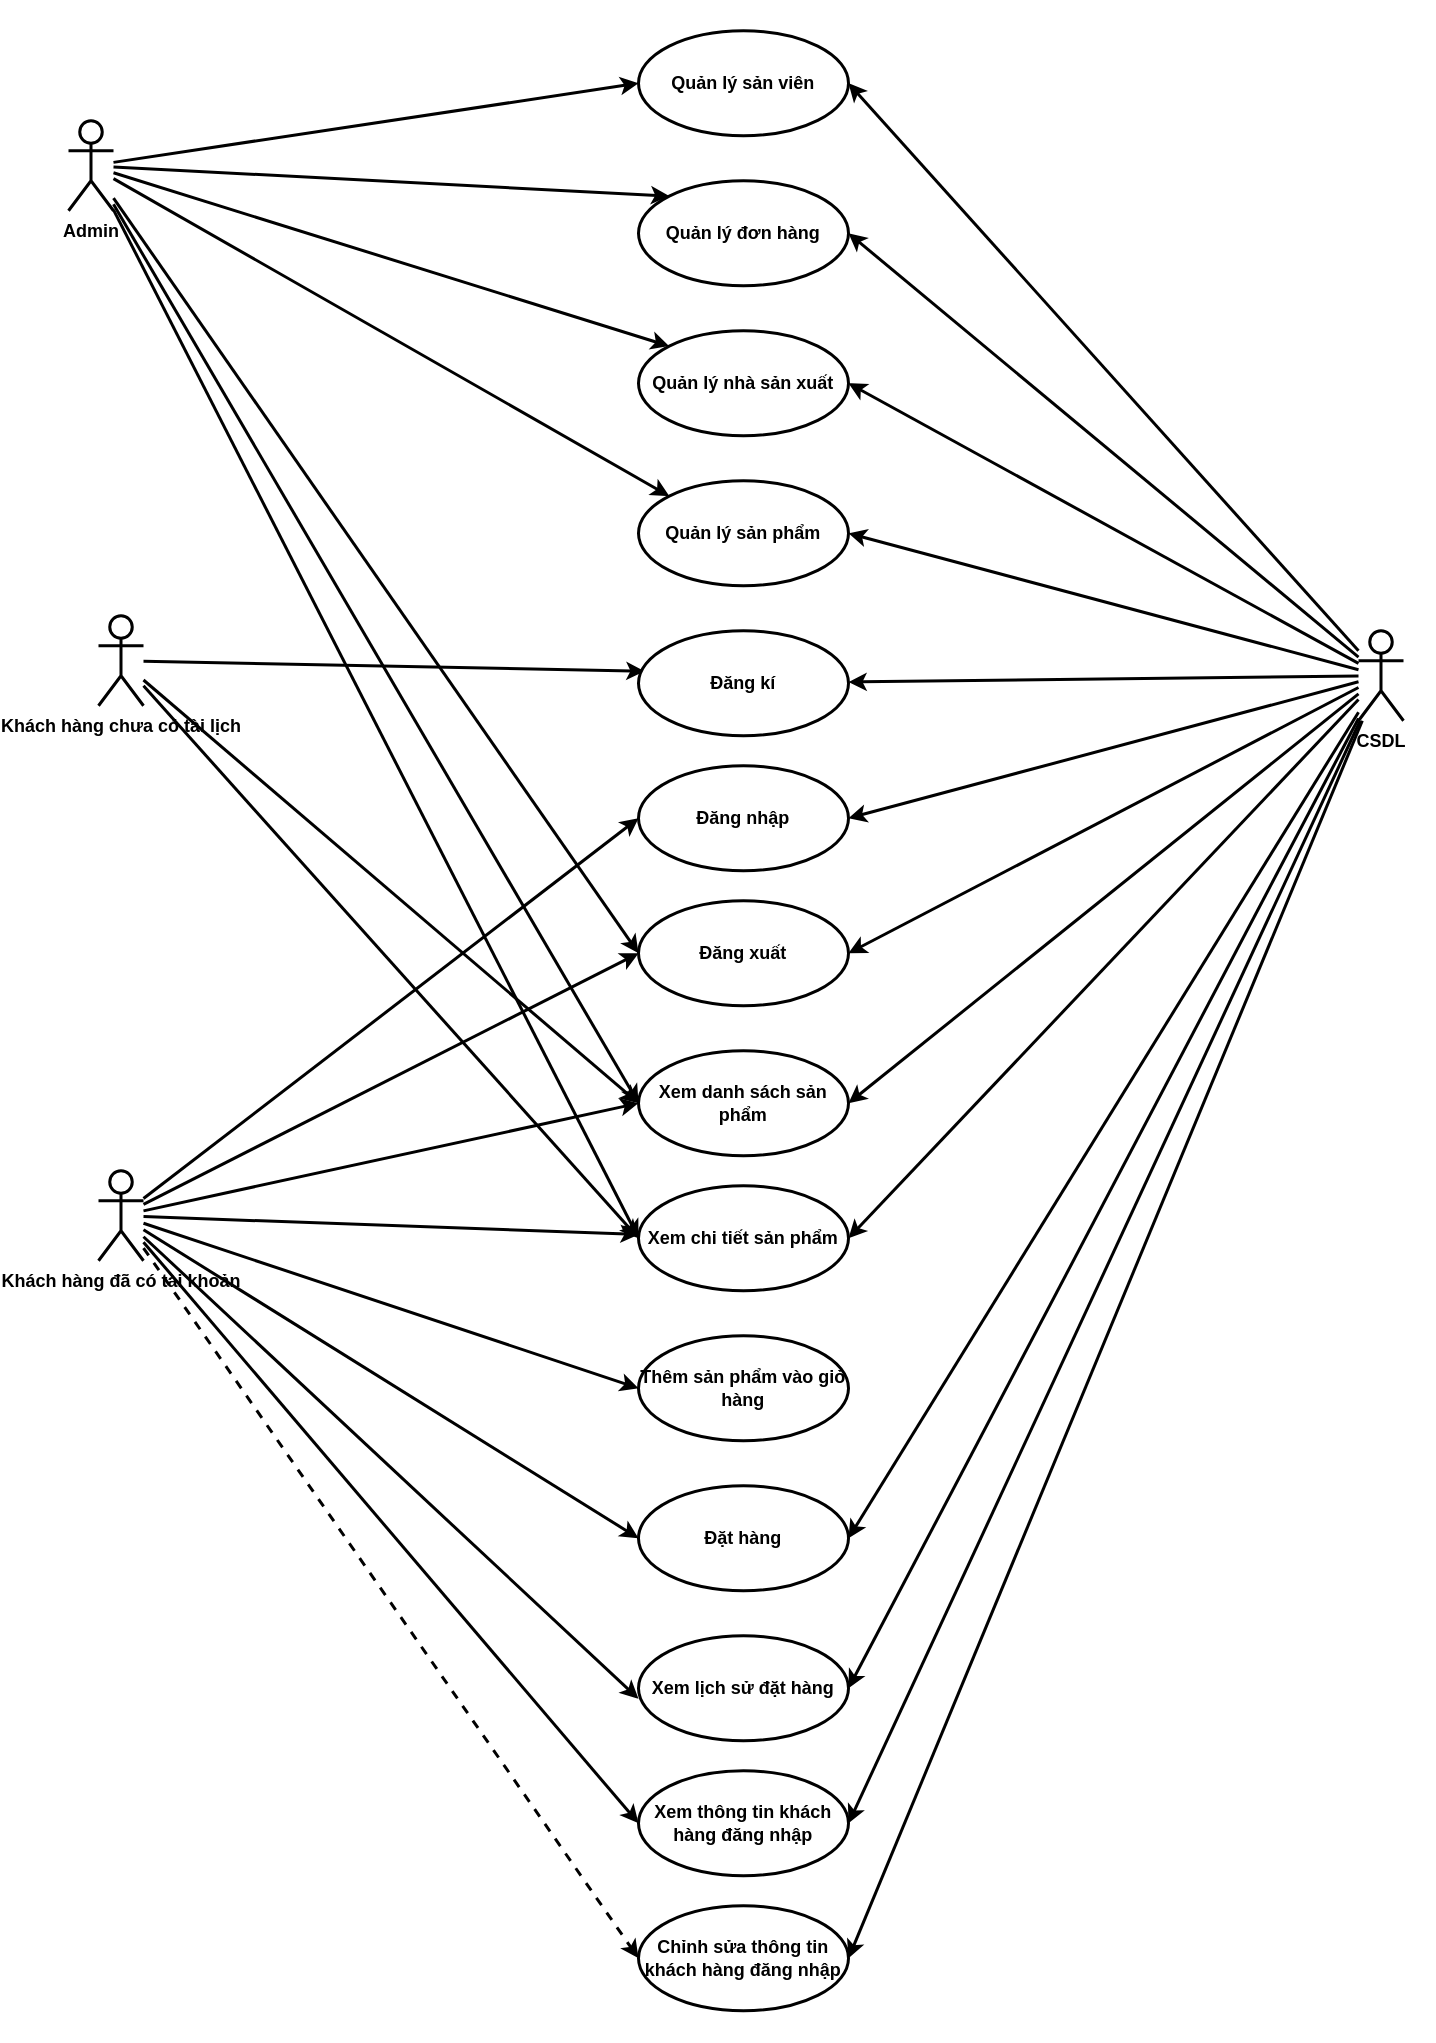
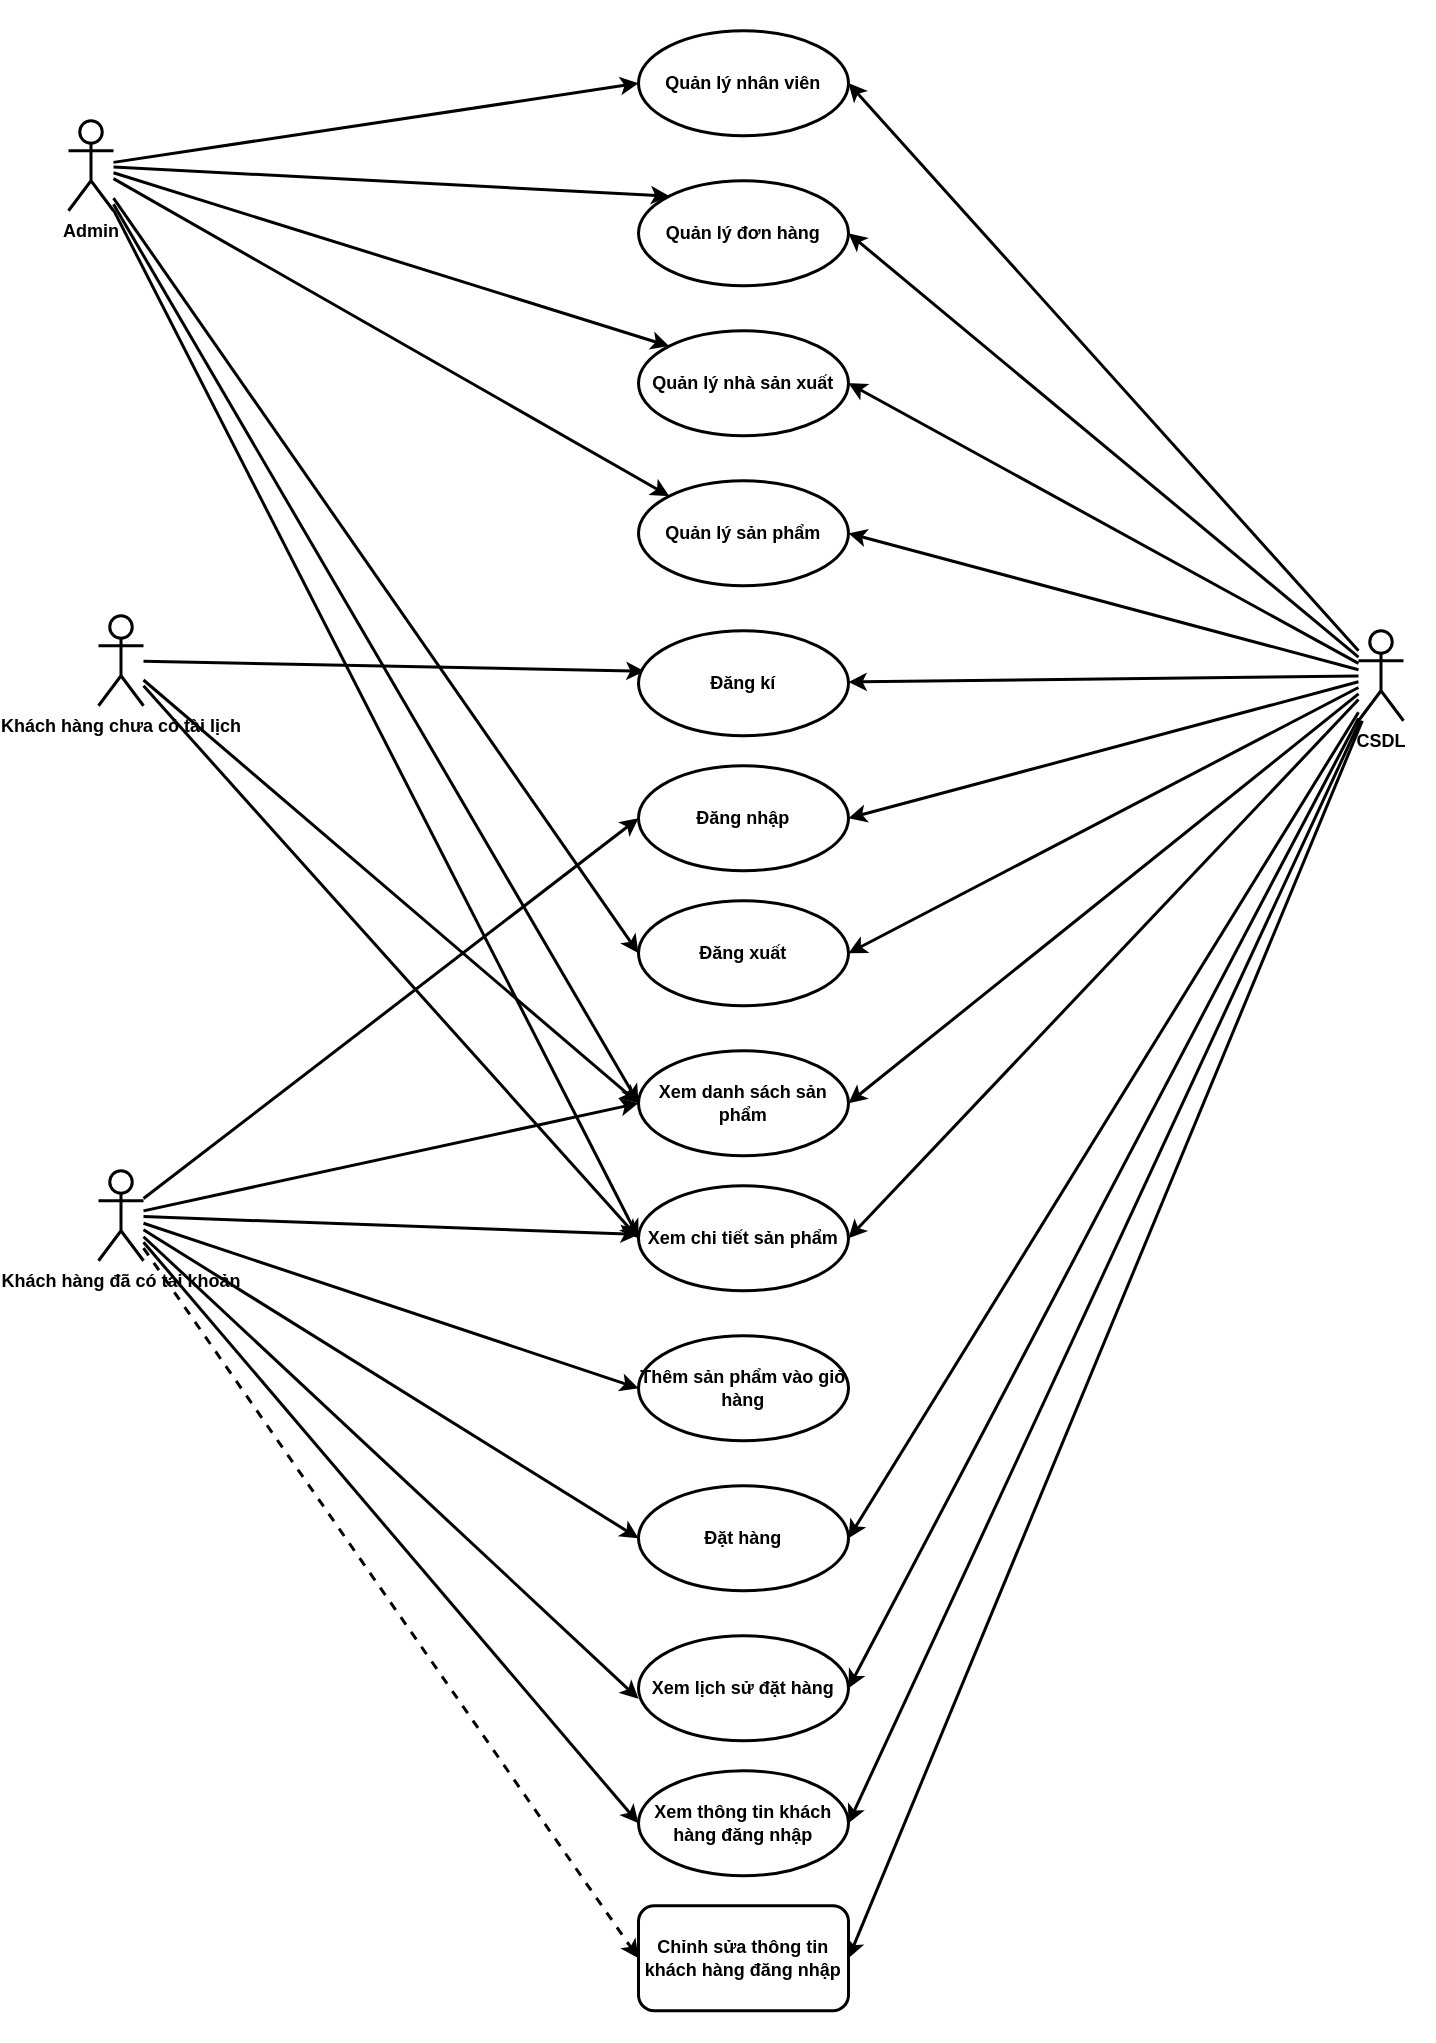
  <mxCell id="0" />
  <mxCell id="1" parent="0" />
  <mxCell id="2" style="rounded=0;orthogonalLoop=1;jettySize=auto;html=1;entryX=0.029;entryY=0.386;entryDx=0;entryDy=0;entryPerimeter=0;strokeWidth=2;" edge="1" parent="1" source="5" target="25"><mxGeometry relative="1" as="geometry" /></mxCell>
  <mxCell id="3" style="edgeStyle=none;rounded=0;orthogonalLoop=1;jettySize=auto;html=1;entryX=0;entryY=0.5;entryDx=0;entryDy=0;strokeWidth=2;" edge="1" parent="1" source="5" target="27"><mxGeometry relative="1" as="geometry" /></mxCell>
  <mxCell id="4" style="edgeStyle=none;rounded=0;orthogonalLoop=1;jettySize=auto;html=1;entryX=0;entryY=0.5;entryDx=0;entryDy=0;strokeWidth=2;" edge="1" parent="1" source="5" target="28"><mxGeometry relative="1" as="geometry" /></mxCell>
  <mxCell id="5" value="Khách hàng chưa có tài lịch" style="shape=umlActor;verticalLabelPosition=bottom;verticalAlign=top;html=1;fontStyle=1;strokeWidth=2;" vertex="1" parent="1"><mxGeometry x="40" y="410" width="30" height="60" as="geometry" /></mxCell>
  <mxCell id="6" style="rounded=0;orthogonalLoop=1;jettySize=auto;html=1;entryX=0;entryY=0.5;entryDx=0;entryDy=0;fontStyle=1;strokeWidth=2;" edge="1" parent="1" source="15" target="24"><mxGeometry relative="1" as="geometry" /></mxCell>
- <mxCell id="7" style="rounded=0;orthogonalLoop=1;jettySize=auto;html=1;entryX=0;entryY=0.5;entryDx=0;entryDy=0;fontStyle=1;strokeWidth=2;" edge="1" parent="1" source="15" target="26"><mxGeometry relative="1" as="geometry" /></mxCell>
  <mxCell id="8" style="rounded=0;orthogonalLoop=1;jettySize=auto;html=1;entryX=0;entryY=0.5;entryDx=0;entryDy=0;strokeWidth=2;" edge="1" parent="1" source="15" target="27"><mxGeometry relative="1" as="geometry" /></mxCell>
  <mxCell id="9" style="edgeStyle=none;rounded=0;orthogonalLoop=1;jettySize=auto;html=1;strokeWidth=2;" edge="1" parent="1" source="15" target="28"><mxGeometry relative="1" as="geometry" /></mxCell>
  <mxCell id="10" style="edgeStyle=none;rounded=0;orthogonalLoop=1;jettySize=auto;html=1;entryX=0;entryY=0.5;entryDx=0;entryDy=0;strokeWidth=2;" edge="1" parent="1" source="15" target="31"><mxGeometry relative="1" as="geometry" /></mxCell>
  <mxCell id="11" style="edgeStyle=none;rounded=0;orthogonalLoop=1;jettySize=auto;html=1;entryX=0;entryY=0.5;entryDx=0;entryDy=0;strokeWidth=2;" edge="1" parent="1" source="15" target="32"><mxGeometry relative="1" as="geometry" /></mxCell>
  <mxCell id="12" style="edgeStyle=none;rounded=0;orthogonalLoop=1;jettySize=auto;html=1;entryX=0;entryY=0.6;entryDx=0;entryDy=0;entryPerimeter=0;strokeWidth=2;" edge="1" parent="1" source="15" target="33"><mxGeometry relative="1" as="geometry" /></mxCell>
  <mxCell id="13" style="edgeStyle=none;rounded=0;orthogonalLoop=1;jettySize=auto;html=1;entryX=0;entryY=0.5;entryDx=0;entryDy=0;strokeWidth=2;" edge="1" parent="1" source="15" target="34"><mxGeometry relative="1" as="geometry" /></mxCell>
  <mxCell id="14" style="edgeStyle=none;rounded=0;orthogonalLoop=1;jettySize=auto;html=1;entryX=0;entryY=0.5;entryDx=0;entryDy=0;strokeWidth=2;dashed=1;" edge="1" parent="1" source="15" target="35"><mxGeometry relative="1" as="geometry" /></mxCell>
  <mxCell id="15" value="Khách hàng đã có tài khoản" style="shape=umlActor;verticalLabelPosition=bottom;verticalAlign=top;html=1;fontStyle=1;strokeWidth=2;" vertex="1" parent="1"><mxGeometry x="40" y="780" width="30" height="60" as="geometry" /></mxCell>
  <mxCell id="16" style="rounded=0;orthogonalLoop=1;jettySize=auto;html=1;entryX=0;entryY=0.5;entryDx=0;entryDy=0;fontStyle=1;strokeWidth=2;" edge="1" parent="1" source="23" target="26"><mxGeometry relative="1" as="geometry" /></mxCell>
  <mxCell id="17" style="edgeStyle=none;rounded=0;orthogonalLoop=1;jettySize=auto;html=1;entryX=0;entryY=0.5;entryDx=0;entryDy=0;strokeWidth=2;" edge="1" parent="1" source="23" target="28"><mxGeometry relative="1" as="geometry" /></mxCell>
  <mxCell id="18" style="edgeStyle=none;rounded=0;orthogonalLoop=1;jettySize=auto;html=1;entryX=0;entryY=0.5;entryDx=0;entryDy=0;strokeWidth=2;" edge="1" parent="1" source="23" target="27"><mxGeometry relative="1" as="geometry" /></mxCell>
  <mxCell id="19" style="edgeStyle=none;rounded=0;orthogonalLoop=1;jettySize=auto;html=1;entryX=0;entryY=0;entryDx=0;entryDy=0;strokeWidth=2;" edge="1" parent="1" source="23" target="29"><mxGeometry relative="1" as="geometry" /></mxCell>
  <mxCell id="20" style="edgeStyle=none;rounded=0;orthogonalLoop=1;jettySize=auto;html=1;entryX=0;entryY=0;entryDx=0;entryDy=0;strokeWidth=2;" edge="1" parent="1" source="23" target="30"><mxGeometry relative="1" as="geometry" /></mxCell>
  <mxCell id="21" style="edgeStyle=none;rounded=0;orthogonalLoop=1;jettySize=auto;html=1;entryX=0;entryY=0;entryDx=0;entryDy=0;strokeWidth=2;" edge="1" parent="1" source="23" target="36"><mxGeometry relative="1" as="geometry" /></mxCell>
  <mxCell id="22" style="edgeStyle=none;rounded=0;orthogonalLoop=1;jettySize=auto;html=1;entryX=0;entryY=0.5;entryDx=0;entryDy=0;strokeWidth=2;" edge="1" parent="1" source="23" target="37"><mxGeometry relative="1" as="geometry" /></mxCell>
  <mxCell id="23" value="Admin" style="shape=umlActor;verticalLabelPosition=bottom;verticalAlign=top;html=1;fontStyle=1;strokeWidth=2;" vertex="1" parent="1"><mxGeometry x="20" y="80" width="30" height="60" as="geometry" /></mxCell>
  <mxCell id="24" value="Đăng nhập" style="ellipse;whiteSpace=wrap;html=1;fontStyle=1;strokeWidth=2;" vertex="1" parent="1"><mxGeometry x="400" y="510" width="140" height="70" as="geometry" /></mxCell>
  <mxCell id="25" value="Đăng kí" style="ellipse;whiteSpace=wrap;html=1;fontStyle=1;strokeWidth=2;" vertex="1" parent="1"><mxGeometry x="400" y="420" width="140" height="70" as="geometry" /></mxCell>
  <mxCell id="26" value="Đăng xuất" style="ellipse;whiteSpace=wrap;html=1;fontStyle=1;strokeWidth=2;" vertex="1" parent="1"><mxGeometry x="400" y="600" width="140" height="70" as="geometry" /></mxCell>
  <mxCell id="27" value="Xem danh sách sản phẩm" style="ellipse;whiteSpace=wrap;html=1;fontStyle=1;strokeWidth=2;" vertex="1" parent="1"><mxGeometry x="400" y="700" width="140" height="70" as="geometry" /></mxCell>
  <mxCell id="28" value="Xem chi tiết sản phẩm" style="ellipse;whiteSpace=wrap;html=1;fontStyle=1;strokeWidth=2;" vertex="1" parent="1"><mxGeometry x="400" y="790" width="140" height="70" as="geometry" /></mxCell>
  <mxCell id="29" value="Quản lý sản phẩm" style="ellipse;whiteSpace=wrap;html=1;fontStyle=1;strokeWidth=2;" vertex="1" parent="1"><mxGeometry x="400" y="320" width="140" height="70" as="geometry" /></mxCell>
  <mxCell id="30" value="Quản lý nhà sản xuất" style="ellipse;whiteSpace=wrap;html=1;fontStyle=1;strokeWidth=2;" vertex="1" parent="1"><mxGeometry x="400" y="220" width="140" height="70" as="geometry" /></mxCell>
  <mxCell id="31" value="Thêm sản phẩm vào giỏ hàng" style="ellipse;whiteSpace=wrap;html=1;fontStyle=1;strokeWidth=2;" vertex="1" parent="1"><mxGeometry x="400" y="890" width="140" height="70" as="geometry" /></mxCell>
  <mxCell id="32" value="Đặt hàng" style="ellipse;whiteSpace=wrap;html=1;fontStyle=1;strokeWidth=2;" vertex="1" parent="1"><mxGeometry x="400" y="990" width="140" height="70" as="geometry" /></mxCell>
  <mxCell id="33" value="Xem lịch sử đặt hàng" style="ellipse;whiteSpace=wrap;html=1;fontStyle=1;strokeWidth=2;" vertex="1" parent="1"><mxGeometry x="400" y="1090" width="140" height="70" as="geometry" /></mxCell>
  <mxCell id="34" value="Xem thông tin khách hàng đăng nhập" style="ellipse;whiteSpace=wrap;html=1;fontStyle=1;strokeWidth=2;" vertex="1" parent="1"><mxGeometry x="400" y="1180" width="140" height="70" as="geometry" /></mxCell>
- <mxCell id="35" value="Chỉnh sửa thông tin khách hàng đăng nhập&lt;br&gt;" style="ellipse;whiteSpace=wrap;html=1;fontStyle=1;strokeWidth=2;" vertex="1" parent="1"><mxGeometry x="400" y="1270" width="140" height="70" as="geometry" /></mxCell>
+ <mxCell id="35" value="Chỉnh sửa thông tin khách hàng đăng nhập&lt;br&gt;" style="whiteSpace=wrap;html=1;fontStyle=1;strokeWidth=2;rounded=1;" vertex="1" parent="1"><mxGeometry x="400" y="1270" width="140" height="70" as="geometry" /></mxCell>
  <mxCell id="36" value="Quản lý đơn hàng" style="ellipse;whiteSpace=wrap;html=1;fontStyle=1;strokeWidth=2;" vertex="1" parent="1"><mxGeometry x="400" y="120" width="140" height="70" as="geometry" /></mxCell>
- <mxCell id="37" value="Quản lý sản viên" style="ellipse;whiteSpace=wrap;html=1;fontStyle=1;strokeWidth=2;" vertex="1" parent="1"><mxGeometry x="400" y="20" width="140" height="70" as="geometry" /></mxCell>
+ <mxCell id="37" value="Quản lý nhân viên" style="ellipse;whiteSpace=wrap;html=1;fontStyle=1;strokeWidth=2;" vertex="1" parent="1"><mxGeometry x="400" y="20" width="140" height="70" as="geometry" /></mxCell>
  <mxCell id="38" style="edgeStyle=none;rounded=0;orthogonalLoop=1;jettySize=auto;html=1;entryX=1;entryY=0.5;entryDx=0;entryDy=0;strokeWidth=2;" edge="1" parent="1" source="51" target="37"><mxGeometry relative="1" as="geometry" /></mxCell>
  <mxCell id="39" style="edgeStyle=none;rounded=0;orthogonalLoop=1;jettySize=auto;html=1;entryX=1;entryY=0.5;entryDx=0;entryDy=0;strokeWidth=2;" edge="1" parent="1" source="51" target="36"><mxGeometry relative="1" as="geometry" /></mxCell>
  <mxCell id="40" style="edgeStyle=none;rounded=0;orthogonalLoop=1;jettySize=auto;html=1;entryX=1;entryY=0.5;entryDx=0;entryDy=0;strokeWidth=2;" edge="1" parent="1" source="51" target="30"><mxGeometry relative="1" as="geometry" /></mxCell>
  <mxCell id="41" style="edgeStyle=none;rounded=0;orthogonalLoop=1;jettySize=auto;html=1;entryX=1;entryY=0.5;entryDx=0;entryDy=0;strokeWidth=2;" edge="1" parent="1" source="51" target="29"><mxGeometry relative="1" as="geometry" /></mxCell>
  <mxCell id="42" style="edgeStyle=none;rounded=0;orthogonalLoop=1;jettySize=auto;html=1;strokeWidth=2;" edge="1" parent="1" source="51" target="25"><mxGeometry relative="1" as="geometry" /></mxCell>
  <mxCell id="43" style="edgeStyle=none;rounded=0;orthogonalLoop=1;jettySize=auto;html=1;entryX=1;entryY=0.5;entryDx=0;entryDy=0;strokeWidth=2;" edge="1" parent="1" source="51" target="24"><mxGeometry relative="1" as="geometry" /></mxCell>
  <mxCell id="44" style="edgeStyle=none;rounded=0;orthogonalLoop=1;jettySize=auto;html=1;entryX=1;entryY=0.5;entryDx=0;entryDy=0;strokeWidth=2;" edge="1" parent="1" source="51" target="26"><mxGeometry relative="1" as="geometry" /></mxCell>
  <mxCell id="45" style="edgeStyle=none;rounded=0;orthogonalLoop=1;jettySize=auto;html=1;entryX=1;entryY=0.5;entryDx=0;entryDy=0;strokeWidth=2;" edge="1" parent="1" source="51" target="27"><mxGeometry relative="1" as="geometry" /></mxCell>
  <mxCell id="46" style="edgeStyle=none;rounded=0;orthogonalLoop=1;jettySize=auto;html=1;entryX=1;entryY=0.5;entryDx=0;entryDy=0;strokeWidth=2;" edge="1" parent="1" source="51" target="28"><mxGeometry relative="1" as="geometry" /></mxCell>
  <mxCell id="47" style="edgeStyle=none;rounded=0;orthogonalLoop=1;jettySize=auto;html=1;entryX=1;entryY=0.5;entryDx=0;entryDy=0;strokeWidth=2;" edge="1" parent="1" source="51" target="32"><mxGeometry relative="1" as="geometry" /></mxCell>
  <mxCell id="48" style="edgeStyle=none;rounded=0;orthogonalLoop=1;jettySize=auto;html=1;entryX=1;entryY=0.5;entryDx=0;entryDy=0;strokeWidth=2;" edge="1" parent="1" source="51" target="33"><mxGeometry relative="1" as="geometry" /></mxCell>
  <mxCell id="49" style="edgeStyle=none;rounded=0;orthogonalLoop=1;jettySize=auto;html=1;entryX=1;entryY=0.5;entryDx=0;entryDy=0;strokeWidth=2;" edge="1" parent="1" source="51" target="34"><mxGeometry relative="1" as="geometry" /></mxCell>
  <mxCell id="50" style="edgeStyle=none;rounded=0;orthogonalLoop=1;jettySize=auto;html=1;entryX=1;entryY=0.5;entryDx=0;entryDy=0;strokeWidth=2;" edge="1" parent="1" source="51" target="35"><mxGeometry relative="1" as="geometry" /></mxCell>
  <mxCell id="51" value="CSDL" style="shape=umlActor;verticalLabelPosition=bottom;verticalAlign=top;html=1;fontStyle=1;strokeWidth=2;" vertex="1" parent="1"><mxGeometry x="880" y="420" width="30" height="60" as="geometry" /></mxCell>
